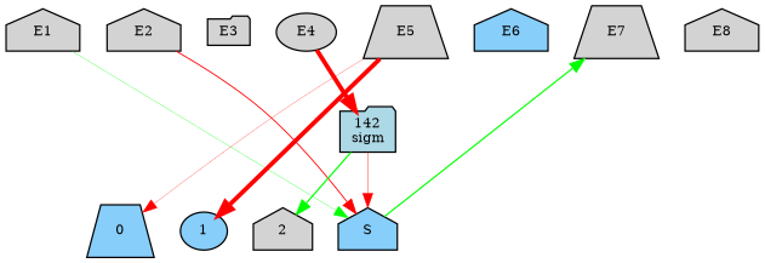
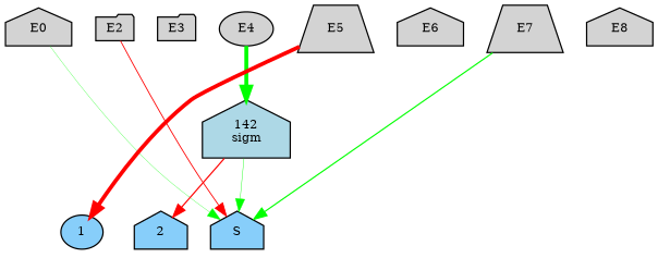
  digraph {
    node [fillcolor=lightgray fontsize=9 shape=house style=filled]
    edge [style=invis]
-   E1 [height=0.2 width=0.2]
-   E2 [height=0.2 width=0.2]
+   E1 [height=0.2 width=0.2 label=E0]
+   E2 [height=0.2 shape=folder width=0.2]
    E3 [height=0.2 shape=folder width=0.2]
    E4 [height=0.2 shape=ellipse width=0.2]
    E5 [height=0.2 shape=trapezium width=0.2]
-   E6 [fillcolor=lightskyblue height=0.2 width=0.2]
+   E6 [height=0.2 width=0.2]
    E7 [height=0.2 shape=trapezium width=0.2]
    E8 [height=0.2 width=0.2]
-   0 [fillcolor=lightskyblue height=0.2 shape=trapezium width=0.2]
    1 [fillcolor=lightskyblue height=0.2 shape=ellipse width=0.2]
-   2 [height=0.2 width=0.2]
+   2 [fillcolor=lightskyblue height=0.2 width=0.2]
    S [fillcolor=lightskyblue height=0.2 width=0.2]
-   n13 [fillcolor=lightblue height=0.2 label="142\nsigm" shape=folder width=0.2]
+   n13 [fillcolor=lightblue height=0.2 label="142\nsigm" width=0.2]
    subgraph sub_1 {
      rank=source
      E1
      E2
      E3
      E4
      E5
      E6
      E7
      E8
    }
    subgraph sub_2 {
      rank=sink
-     0
      1
      2
      S
    }
    E1 -> E2
    E1 -> S [color=green penwidth=0.22405899850022884 style=solid]
    E2 -> E3
    E2 -> S [color=red penwidth=0.6889752199043425 style=solid]
    E3 -> E4
    E4 -> E5
-   E4 -> n13 [color=red penwidth=3.0071997159064936 style=solid]
+   E4 -> n13 [color=green penwidth=3.0071997159064936 style=solid]
    E5 -> E6
-   E5 -> 0 [color=red penwidth=0.19198919685431684 style=solid]
    E5 -> 1 [color=red penwidth=3.0104128434472233 style=solid]
    E6 -> E7
    E7 -> E8
-   S -> E7 [color=green penwidth=0.9247325171398689 style=solid]
-   0 -> 1
+   E7 -> S [color=green penwidth=0.9247325171398689 style=solid]
    1 -> 2
    2 -> S
-   n13 -> 2 [color=green penwidth=0.950917543303273 style=solid]
-   n13 -> S [color=red penwidth=0.3182689456168324 style=solid]
+   n13 -> 2 [color=red penwidth=0.950917543303273 style=solid]
+   n13 -> S [color=green penwidth=0.3182689456168324 style=solid]
  }
